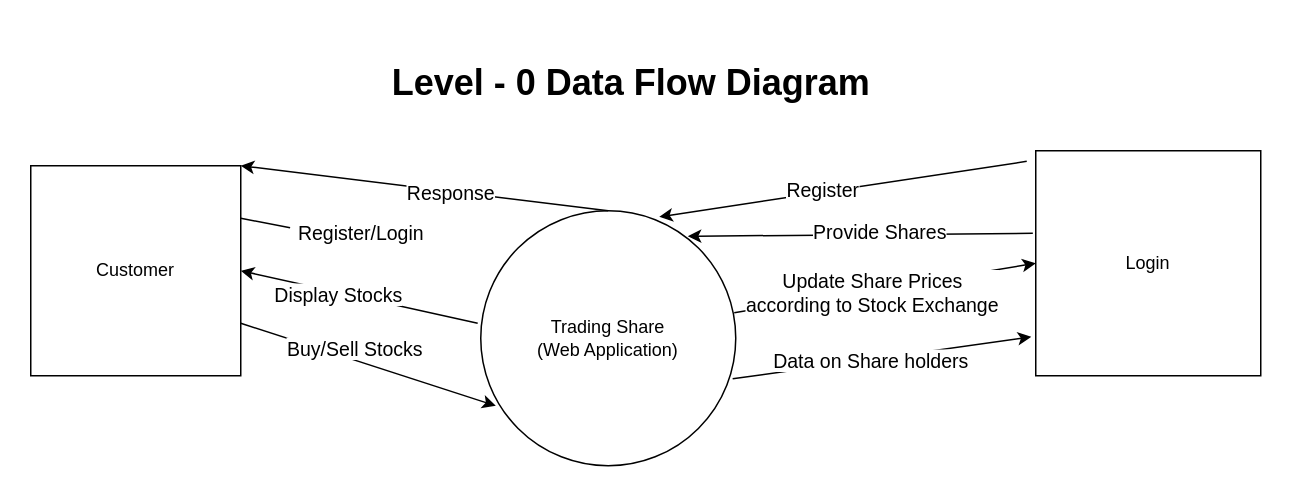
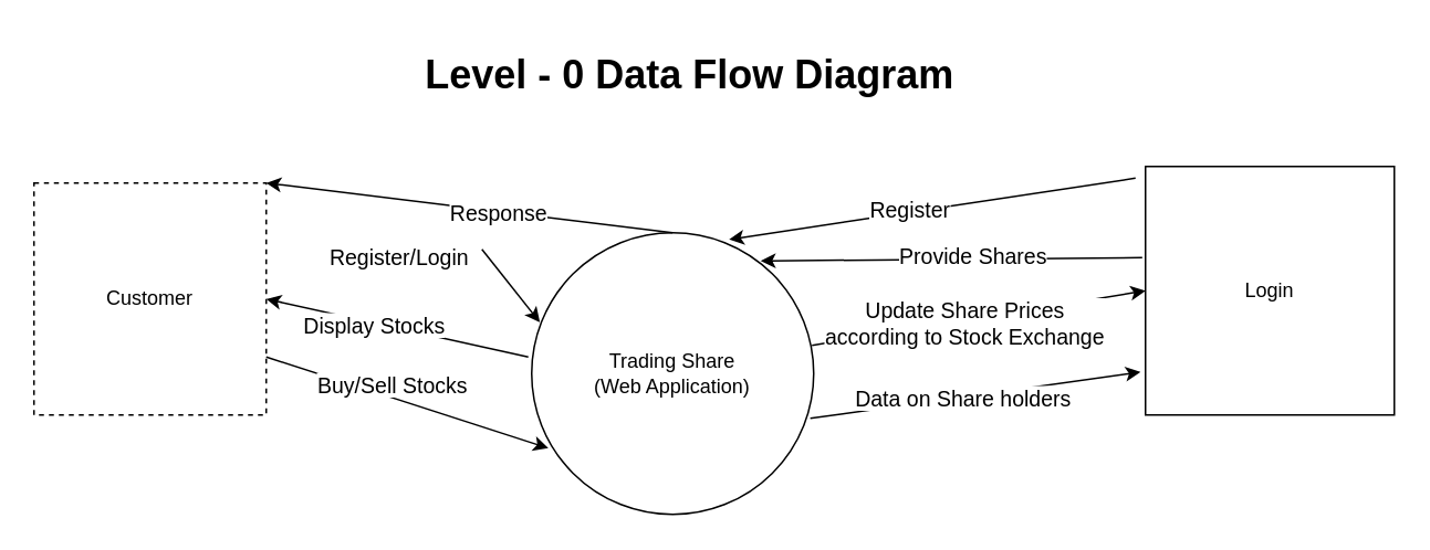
  <mxCell id="0" />
  <mxCell id="1" parent="0" />
  <mxCell id="2" value="Trading Share &lt;br&gt;(Web Application)" style="ellipse;whiteSpace=wrap;html=1;aspect=fixed;" parent="1" vertex="1"><mxGeometry x="320" y="140" width="170" height="170" as="geometry" /></mxCell>
- <mxCell id="3" value="Customer" style="whiteSpace=wrap;html=1;aspect=fixed;" parent="1" vertex="1"><mxGeometry x="20" y="110" width="140" height="140" as="geometry" /></mxCell>
+ <mxCell id="3" value="Customer" style="whiteSpace=wrap;html=1;aspect=fixed;dashed=1;" parent="1" vertex="1"><mxGeometry x="20" y="110" width="140" height="140" as="geometry" /></mxCell>
  <mxCell id="4" value="Login" style="whiteSpace=wrap;html=1;aspect=fixed;" parent="1" vertex="1"><mxGeometry x="690" y="100" width="150" height="150" as="geometry" /></mxCell>
+ <mxCell id="5" value="" style="endArrow=classic;html=1;rounded=0;exitX=1;exitY=0.25;exitDx=0;exitDy=0;entryX=0.029;entryY=0.318;entryDx=0;entryDy=0;entryPerimeter=0;startArrow=none;" parent="1" source="6" target="2" edge="1"><mxGeometry width="50" height="50" relative="1" as="geometry"><mxPoint x="400" y="220" as="sourcePoint" /><mxPoint x="450" y="170" as="targetPoint" /></mxGeometry></mxCell>
  <mxCell id="6" value="Register/Login" style="text;html=1;align=center;verticalAlign=middle;resizable=0;points=[];autosize=1;strokeColor=none;fillColor=none;strokeWidth=1;fontSize=13;" parent="1" vertex="1"><mxGeometry x="190" y="145" width="100" height="20" as="geometry" /></mxCell>
- <mxCell id="7" value="" style="endArrow=none;html=1;rounded=0;exitX=1;exitY=0.25;exitDx=0;exitDy=0;entryX=0.029;entryY=0.318;entryDx=0;entryDy=0;entryPerimeter=0;" parent="1" source="3" target="6" edge="1"><mxGeometry width="50" height="50" relative="1" as="geometry"><mxPoint x="200" y="145" as="sourcePoint" /><mxPoint x="324.93" y="144.06" as="targetPoint" /></mxGeometry></mxCell>
  <mxCell id="8" value="" style="endArrow=classic;html=1;rounded=0;fontSize=13;exitX=1;exitY=0.75;exitDx=0;exitDy=0;entryX=0.059;entryY=0.765;entryDx=0;entryDy=0;entryPerimeter=0;" parent="1" source="3" target="2" edge="1"><mxGeometry width="50" height="50" relative="1" as="geometry"><mxPoint x="400" y="220" as="sourcePoint" /><mxPoint x="450" y="170" as="targetPoint" /></mxGeometry></mxCell>
  <mxCell id="9" value="Buy/Sell Stocks" style="edgeLabel;html=1;align=center;verticalAlign=middle;resizable=0;points=[];fontSize=13;" parent="8" vertex="1" connectable="0"><mxGeometry x="-0.193" y="1" relative="1" as="geometry"><mxPoint x="7" y="-5" as="offset" /></mxGeometry></mxCell>
  <mxCell id="10" value="" style="endArrow=classic;html=1;rounded=0;fontSize=13;entryX=1;entryY=0;entryDx=0;entryDy=0;exitX=0.5;exitY=0;exitDx=0;exitDy=0;" parent="1" source="2" target="3" edge="1"><mxGeometry width="50" height="50" relative="1" as="geometry"><mxPoint x="400" y="220" as="sourcePoint" /><mxPoint x="450" y="170" as="targetPoint" /></mxGeometry></mxCell>
  <mxCell id="11" value="Response" style="edgeLabel;html=1;align=center;verticalAlign=middle;resizable=0;points=[];fontSize=13;" parent="10" vertex="1" connectable="0"><mxGeometry x="-0.138" relative="1" as="geometry"><mxPoint as="offset" /></mxGeometry></mxCell>
  <mxCell id="12" value="" style="endArrow=classic;html=1;rounded=0;fontSize=13;entryX=1;entryY=0.5;entryDx=0;entryDy=0;exitX=-0.012;exitY=0.441;exitDx=0;exitDy=0;exitPerimeter=0;" parent="1" source="2" target="3" edge="1"><mxGeometry width="50" height="50" relative="1" as="geometry"><mxPoint x="170" y="350" as="sourcePoint" /><mxPoint x="220" y="300" as="targetPoint" /></mxGeometry></mxCell>
  <mxCell id="13" value="Display Stocks" style="edgeLabel;html=1;align=center;verticalAlign=middle;resizable=0;points=[];fontSize=13;" parent="12" vertex="1" connectable="0"><mxGeometry x="0.174" y="1" relative="1" as="geometry"><mxPoint as="offset" /></mxGeometry></mxCell>
  <mxCell id="14" value="" style="endArrow=classic;html=1;rounded=0;fontSize=13;exitX=-0.013;exitY=0.367;exitDx=0;exitDy=0;exitPerimeter=0;entryX=0.812;entryY=0.1;entryDx=0;entryDy=0;entryPerimeter=0;" parent="1" source="4" target="2" edge="1"><mxGeometry width="50" height="50" relative="1" as="geometry"><mxPoint x="400" y="220" as="sourcePoint" /><mxPoint x="450" y="170" as="targetPoint" /></mxGeometry></mxCell>
  <mxCell id="15" value="Provide Shares" style="edgeLabel;html=1;align=center;verticalAlign=middle;resizable=0;points=[];fontSize=13;" parent="14" vertex="1" connectable="0"><mxGeometry x="-0.299" y="2" relative="1" as="geometry"><mxPoint x="-22" y="-4" as="offset" /></mxGeometry></mxCell>
  <mxCell id="16" value="" style="endArrow=classic;html=1;rounded=0;fontSize=13;entryX=0;entryY=0.5;entryDx=0;entryDy=0;exitX=0.994;exitY=0.4;exitDx=0;exitDy=0;exitPerimeter=0;" parent="1" source="2" target="4" edge="1"><mxGeometry width="50" height="50" relative="1" as="geometry"><mxPoint x="400" y="220" as="sourcePoint" /><mxPoint x="450" y="170" as="targetPoint" /></mxGeometry></mxCell>
  <mxCell id="17" value="Update Share Prices &lt;br&gt;according to Stock Exchange" style="edgeLabel;html=1;align=center;verticalAlign=middle;resizable=0;points=[];fontSize=13;" parent="16" vertex="1" connectable="0"><mxGeometry x="-0.165" relative="1" as="geometry"><mxPoint x="8" as="offset" /></mxGeometry></mxCell>
  <mxCell id="18" value="" style="endArrow=classic;html=1;rounded=0;fontSize=13;exitX=0.988;exitY=0.659;exitDx=0;exitDy=0;exitPerimeter=0;entryX=-0.02;entryY=0.827;entryDx=0;entryDy=0;entryPerimeter=0;" parent="1" source="2" target="4" edge="1"><mxGeometry width="50" height="50" relative="1" as="geometry"><mxPoint x="400" y="210" as="sourcePoint" /><mxPoint x="450" y="160" as="targetPoint" /></mxGeometry></mxCell>
  <mxCell id="19" value="Data on Share holders" style="edgeLabel;html=1;align=center;verticalAlign=middle;resizable=0;points=[];fontSize=13;" parent="18" vertex="1" connectable="0"><mxGeometry x="-0.233" y="2" relative="1" as="geometry"><mxPoint x="16" as="offset" /></mxGeometry></mxCell>
  <mxCell id="20" value="" style="endArrow=classic;html=1;rounded=0;fontSize=13;exitX=-0.04;exitY=0.047;exitDx=0;exitDy=0;exitPerimeter=0;entryX=0.7;entryY=0.024;entryDx=0;entryDy=0;entryPerimeter=0;" parent="1" source="4" target="2" edge="1"><mxGeometry width="50" height="50" relative="1" as="geometry"><mxPoint x="400" y="210" as="sourcePoint" /><mxPoint x="450" y="160" as="targetPoint" /></mxGeometry></mxCell>
  <mxCell id="21" value="Register" style="edgeLabel;html=1;align=center;verticalAlign=middle;resizable=0;points=[];fontSize=13;" parent="20" vertex="1" connectable="0"><mxGeometry x="0.116" y="-2" relative="1" as="geometry"><mxPoint as="offset" /></mxGeometry></mxCell>
- <mxCell id="22" value="&lt;h1&gt;Level - 0 Data Flow Diagram&lt;/h1&gt;" style="text;html=1;align=center;verticalAlign=middle;resizable=0;points=[];autosize=1;strokeColor=none;fillColor=none;" vertex="1" parent="1"><mxGeometry x="255" y="30" width="330" height="50" as="geometry" /></mxCell>
+ <mxCell id="22" value="&lt;h1&gt;Level - 0 Data Flow Diagram&lt;/h1&gt;" style="text;html=1;align=center;verticalAlign=middle;resizable=0;points=[];autosize=1;strokeColor=none;fillColor=none;" vertex="1" parent="1"><mxGeometry x="250" y="20" width="330" height="50" as="geometry" /></mxCell>
